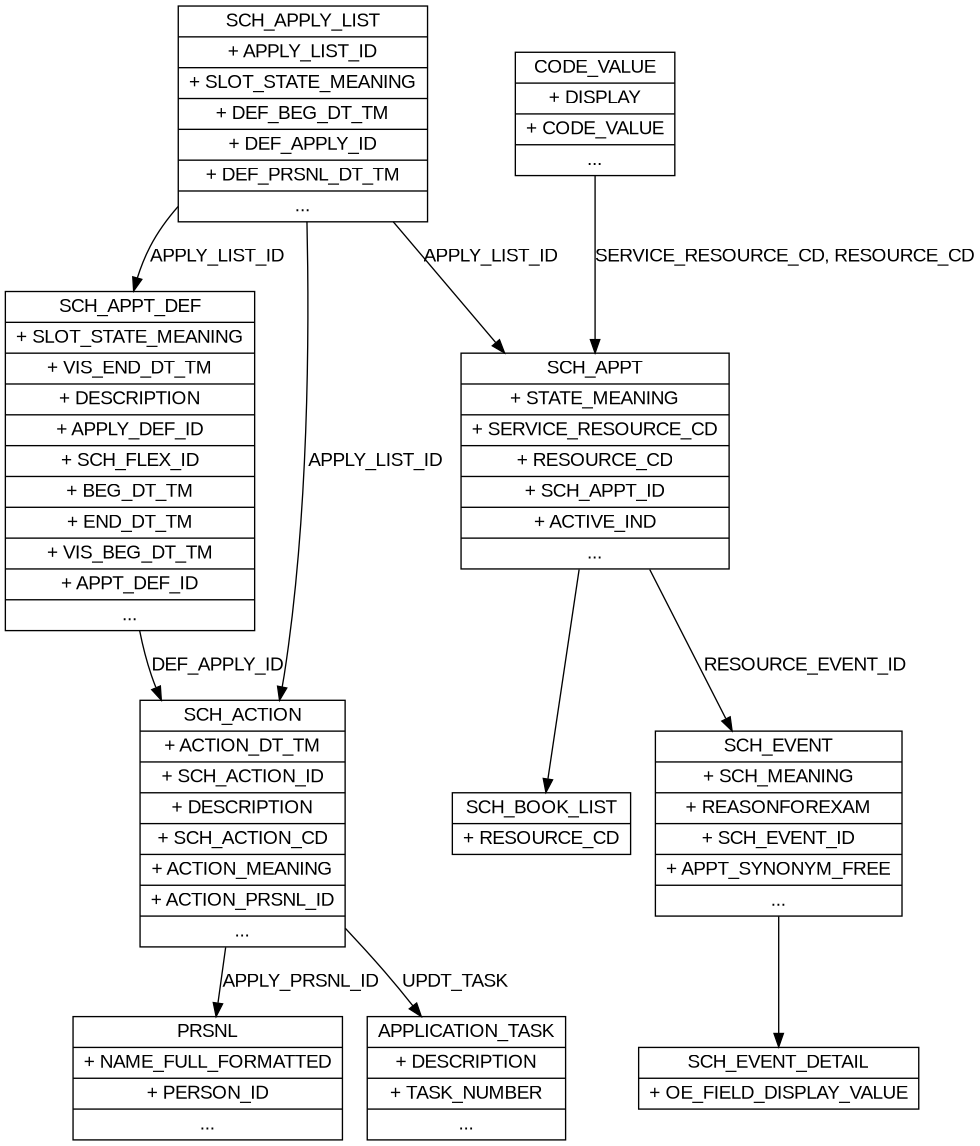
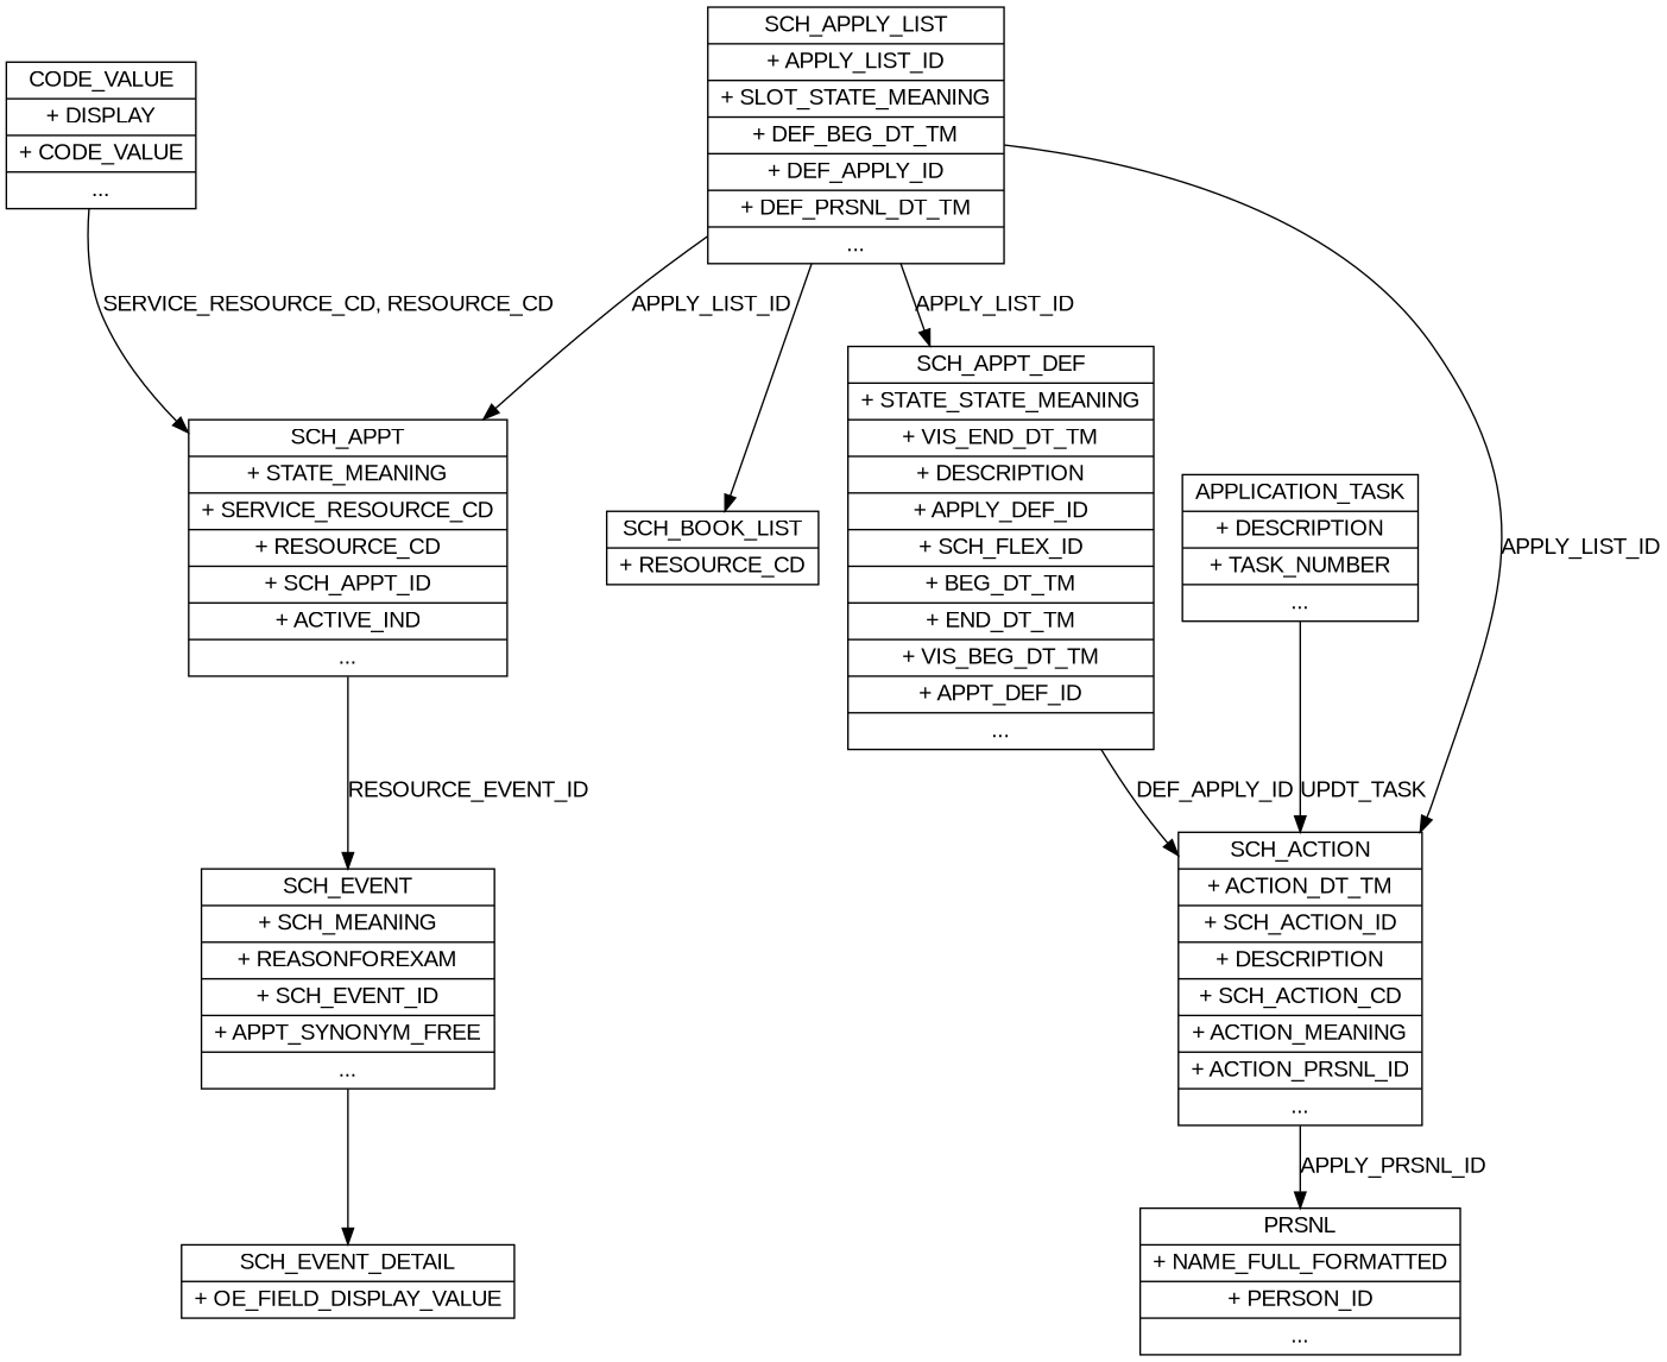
  digraph {
    fontname=Arial
    node [fontname=Arial shape=record]
    edge [fontname=Arial]
    n1 [label="{SCH_APPLY_LIST|+ APPLY_LIST_ID|+ SLOT_STATE_MEANING|+ DEF_BEG_DT_TM|+ DEF_APPLY_ID|+ DEF_PRSNL_DT_TM|...}"]
-   n2 [label="{SCH_APPT_DEF|+ SLOT_STATE_MEANING|+ VIS_END_DT_TM|+ DESCRIPTION|+ APPLY_DEF_ID|+ SCH_FLEX_ID|+ BEG_DT_TM|+ END_DT_TM|+ VIS_BEG_DT_TM|+ APPT_DEF_ID|...}"]
+   n2 [label="{SCH_APPT_DEF|+ STATE_STATE_MEANING|+ VIS_END_DT_TM|+ DESCRIPTION|+ APPLY_DEF_ID|+ SCH_FLEX_ID|+ BEG_DT_TM|+ END_DT_TM|+ VIS_BEG_DT_TM|+ APPT_DEF_ID|...}"]
    n3 [label="{SCH_ACTION|+ ACTION_DT_TM|+ SCH_ACTION_ID|+ DESCRIPTION|+ SCH_ACTION_CD|+ ACTION_MEANING|+ ACTION_PRSNL_ID|...}"]
    n4 [label="{SCH_APPT|+ STATE_MEANING|+ SERVICE_RESOURCE_CD|+ RESOURCE_CD|+ SCH_APPT_ID|+ ACTIVE_IND|...}"]
    n5 [label="{PRSNL|+ NAME_FULL_FORMATTED|+ PERSON_ID|...}"]
    n6 [label="{APPLICATION_TASK|+ DESCRIPTION|+ TASK_NUMBER|...}"]
    n7 [label="{SCH_BOOK_LIST|+ RESOURCE_CD}"]
    n8 [label="{SCH_EVENT|+ SCH_MEANING|+ REASONFOREXAM|+ SCH_EVENT_ID|+ APPT_SYNONYM_FREE|...}"]
    n9 [label="{SCH_EVENT_DETAIL|+ OE_FIELD_DISPLAY_VALUE}"]
    n10 [label="{CODE_VALUE|+ DISPLAY|+ CODE_VALUE|...}"]
    n1 -> n2 [label=APPLY_LIST_ID]
    n1 -> n3 [label=APPLY_LIST_ID]
    n1 -> n4 [label=APPLY_LIST_ID]
    n2 -> n3 [label=DEF_APPLY_ID]
    n3 -> n5 [label=APPLY_PRSNL_ID]
-   n3 -> n6 [label=UPDT_TASK]
-   n4 -> n7
+   n6 -> n3 [label=UPDT_TASK]
+   n1 -> n7
    n4 -> n8 [label=RESOURCE_EVENT_ID]
    n8 -> n9
    n10 -> n4 [label="SERVICE_RESOURCE_CD, RESOURCE_CD"]
  }
